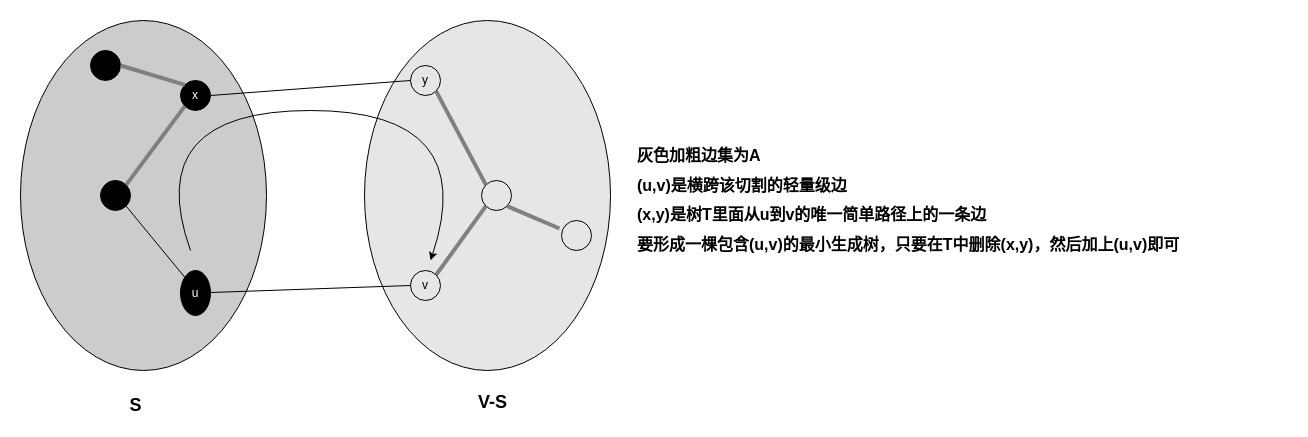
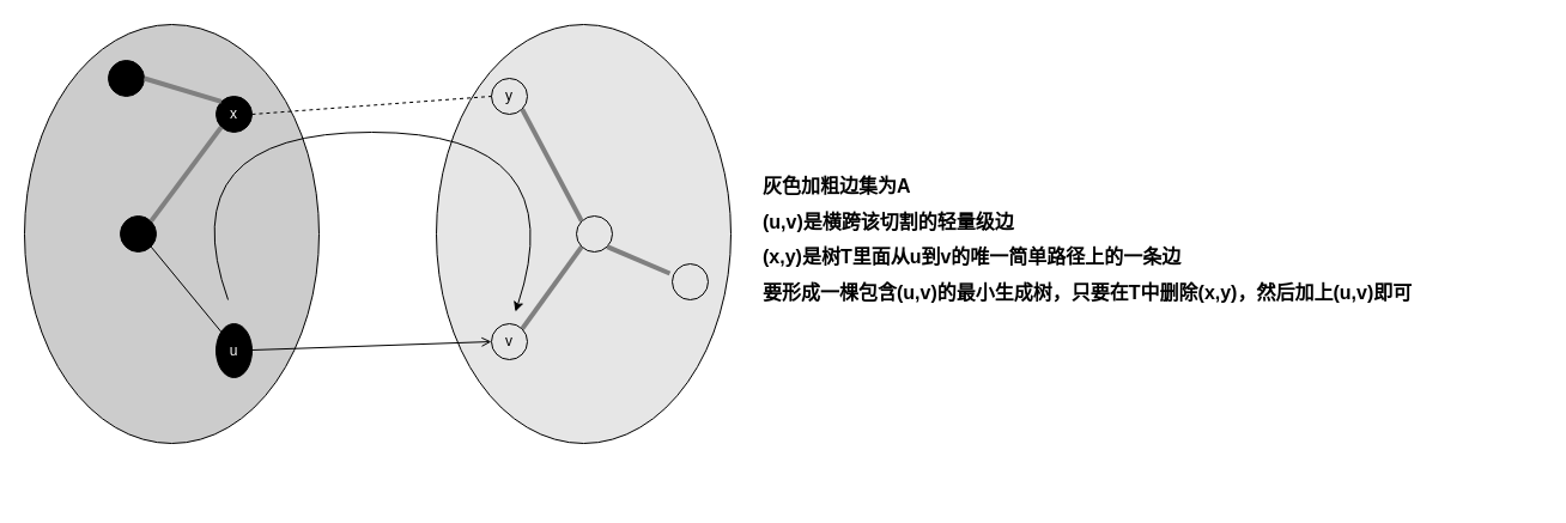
  <mxCell id="0" />
  <mxCell id="1" parent="0" />
  <mxCell id="2" value="" style="ellipse;whiteSpace=wrap;html=1;rounded=0;fontColor=#000000;strokeColor=#000000;gradientColor=none;fillColor=#CCCCCC;" vertex="1" parent="1"><mxGeometry x="20" y="20" width="246" height="350" as="geometry" /></mxCell>
  <mxCell id="3" value="" style="ellipse;whiteSpace=wrap;html=1;rounded=0;fontColor=#000000;strokeColor=#000000;gradientColor=none;fillColor=#E6E6E6;" vertex="1" parent="1"><mxGeometry x="364" y="20" width="246" height="350" as="geometry" /></mxCell>
  <mxCell id="4" value="" style="ellipse;whiteSpace=wrap;html=1;aspect=fixed;rounded=0;fontColor=#000000;fillColor=none;gradientColor=none;strokeColor=#000000;" vertex="1" parent="1"><mxGeometry x="481" y="180" width="30" height="30" as="geometry" /></mxCell>
  <mxCell id="5" value="&lt;font color=&quot;#ffffff&quot;&gt;u&lt;/font&gt;" style="ellipse;whiteSpace=wrap;html=1;aspect=fixed;rounded=0;fontColor=#000000;gradientColor=none;strokeColor=#000000;fillColor=#000000;" vertex="1" parent="1"><mxGeometry x="180" y="270" width="30" height="45" as="geometry" /></mxCell>
  <mxCell id="6" value="" style="ellipse;whiteSpace=wrap;html=1;aspect=fixed;rounded=0;fontColor=#000000;gradientColor=none;strokeColor=#000000;fillColor=#000000;" vertex="1" parent="1"><mxGeometry x="100" y="180" width="30" height="30" as="geometry" /></mxCell>
  <mxCell id="7" value="&lt;font color=&quot;#ffffff&quot;&gt;x&lt;/font&gt;" style="ellipse;whiteSpace=wrap;html=1;aspect=fixed;rounded=0;fontColor=#000000;gradientColor=none;strokeColor=#000000;fillColor=#000000;" vertex="1" parent="1"><mxGeometry x="180" y="80" width="30" height="30" as="geometry" /></mxCell>
  <mxCell id="8" value="v" style="ellipse;whiteSpace=wrap;html=1;aspect=fixed;rounded=0;fontColor=#000000;fillColor=none;gradientColor=none;strokeColor=#000000;" vertex="1" parent="1"><mxGeometry x="410" y="270" width="30" height="30" as="geometry" /></mxCell>
  <mxCell id="9" value="y" style="ellipse;whiteSpace=wrap;html=1;aspect=fixed;rounded=0;fontColor=#000000;fillColor=none;gradientColor=none;strokeColor=#000000;" vertex="1" parent="1"><mxGeometry x="410" y="65" width="30" height="30" as="geometry" /></mxCell>
  <mxCell id="10" value="" style="ellipse;whiteSpace=wrap;html=1;aspect=fixed;rounded=0;fontColor=#000000;gradientColor=none;strokeColor=#000000;fillColor=#000000;" vertex="1" parent="1"><mxGeometry x="90" y="50" width="30" height="30" as="geometry" /></mxCell>
  <mxCell id="11" value="" style="ellipse;whiteSpace=wrap;html=1;aspect=fixed;rounded=0;fontColor=#000000;fillColor=none;gradientColor=none;strokeColor=#000000;" vertex="1" parent="1"><mxGeometry x="561" y="220" width="30" height="30" as="geometry" /></mxCell>
  <mxCell id="12" value="" style="endArrow=none;html=1;fontColor=#000000;entryX=1;entryY=0.5;entryDx=0;entryDy=0;exitX=0;exitY=0;exitDx=0;exitDy=0;strokeColor=#808080;strokeWidth=4;" edge="1" parent="1" source="7" target="10"><mxGeometry width="50" height="50" relative="1" as="geometry"><mxPoint x="340" y="260" as="sourcePoint" /><mxPoint x="390" y="210" as="targetPoint" /></mxGeometry></mxCell>
  <mxCell id="13" value="" style="endArrow=none;html=1;fontColor=#000000;entryX=1;entryY=0;entryDx=0;entryDy=0;exitX=0;exitY=1;exitDx=0;exitDy=0;strokeColor=#808080;strokeWidth=4;" edge="1" parent="1" source="7" target="6"><mxGeometry width="50" height="50" relative="1" as="geometry"><mxPoint x="194.393" y="94.393" as="sourcePoint" /><mxPoint x="130" y="75" as="targetPoint" /></mxGeometry></mxCell>
  <mxCell id="14" value="" style="endArrow=none;html=1;fontColor=#000000;entryX=1;entryY=1;entryDx=0;entryDy=0;exitX=0;exitY=0;exitDx=0;exitDy=0;strokeColor=#000000;" edge="1" parent="1" source="5" target="6"><mxGeometry width="50" height="50" relative="1" as="geometry"><mxPoint x="194.393" y="115.607" as="sourcePoint" /><mxPoint x="135.607" y="194.393" as="targetPoint" /></mxGeometry></mxCell>
- <mxCell id="15" value="" style="endArrow=none;html=1;fontColor=#000000;entryX=0;entryY=0.5;entryDx=0;entryDy=0;exitX=1;exitY=0.5;exitDx=0;exitDy=0;strokeColor=#000000;" edge="1" parent="1" source="7" target="9"><mxGeometry width="50" height="50" relative="1" as="geometry"><mxPoint x="204.393" y="125.607" as="sourcePoint" /><mxPoint x="145.607" y="204.393" as="targetPoint" /></mxGeometry></mxCell>
+ <mxCell id="15" value="" style="endArrow=none;html=1;fontColor=#000000;entryX=0;entryY=0.5;entryDx=0;entryDy=0;exitX=1;exitY=0.5;exitDx=0;exitDy=0;strokeColor=#000000;dashed=1;" edge="1" parent="1" source="7" target="9"><mxGeometry width="50" height="50" relative="1" as="geometry"><mxPoint x="204.393" y="125.607" as="sourcePoint" /><mxPoint x="145.607" y="204.393" as="targetPoint" /></mxGeometry></mxCell>
  <mxCell id="16" value="" style="endArrow=none;html=1;fontColor=#000000;entryX=1;entryY=1;entryDx=0;entryDy=0;exitX=0;exitY=0;exitDx=0;exitDy=0;strokeColor=#808080;strokeWidth=4;" edge="1" parent="1" source="4" target="9"><mxGeometry width="50" height="50" relative="1" as="geometry"><mxPoint x="220" y="105" as="sourcePoint" /><mxPoint x="420" y="105" as="targetPoint" /></mxGeometry></mxCell>
  <mxCell id="17" value="" style="endArrow=none;html=1;fontColor=#000000;entryX=1;entryY=0;entryDx=0;entryDy=0;exitX=0;exitY=1;exitDx=0;exitDy=0;strokeColor=#808080;strokeWidth=4;" edge="1" parent="1" source="4" target="8"><mxGeometry width="50" height="50" relative="1" as="geometry"><mxPoint x="481.003" y="288.783" as="sourcePoint" /><mxPoint x="431.217" y="209.997" as="targetPoint" /></mxGeometry></mxCell>
  <mxCell id="18" value="" style="endArrow=none;html=1;fontColor=#000000;entryX=-0.067;entryY=0.267;entryDx=0;entryDy=0;exitX=1;exitY=1;exitDx=0;exitDy=0;entryPerimeter=0;strokeColor=#808080;strokeWidth=4;" edge="1" parent="1" source="4" target="11"><mxGeometry width="50" height="50" relative="1" as="geometry"><mxPoint x="495.393" y="215.607" as="sourcePoint" /><mxPoint x="445.607" y="284.393" as="targetPoint" /></mxGeometry></mxCell>
  <mxCell id="19" value="" style="curved=1;endArrow=classic;html=1;fontColor=#000000;strokeColor=#000000;" edge="1" parent="1"><mxGeometry width="50" height="50" relative="1" as="geometry"><mxPoint x="190" y="250" as="sourcePoint" /><mxPoint x="430" y="260" as="targetPoint" /><Array as="points"><mxPoint x="140" y="110" /><mxPoint x="480" y="110" /></Array></mxGeometry></mxCell>
- <mxCell id="20" value="&lt;font style=&quot;font-size: 18px&quot;&gt;&lt;b&gt;S&lt;/b&gt;&lt;/font&gt;" style="text;html=1;align=center;verticalAlign=middle;resizable=0;points=[];autosize=1;strokeColor=none;fontColor=#000000;" vertex="1" parent="1"><mxGeometry x="120" y="395" width="30" height="20" as="geometry" /></mxCell>
- <mxCell id="21" value="&lt;div style=&quot;text-align: center&quot;&gt;&lt;span style=&quot;font-size: 18px&quot;&gt;&lt;font face=&quot;helvetica&quot;&gt;&lt;b&gt;V-S&lt;/b&gt;&lt;/font&gt;&lt;/span&gt;&lt;/div&gt;" style="text;whiteSpace=wrap;html=1;fontColor=#000000;" vertex="1" parent="1"><mxGeometry x="476" y="385" width="40" height="30" as="geometry" /></mxCell>
- <mxCell id="22" value="" style="endArrow=none;html=1;fontColor=#000000;entryX=0;entryY=0.5;entryDx=0;entryDy=0;strokeColor=#000000;" edge="1" parent="1" source="5" target="8"><mxGeometry width="50" height="50" relative="1" as="geometry"><mxPoint x="516.607" y="215.607" as="sourcePoint" /><mxPoint x="568.99" y="238.01" as="targetPoint" /></mxGeometry></mxCell>
+ <mxCell id="22" value="" style="endArrow=open;html=1;fontColor=#000000;entryX=0;entryY=0.5;entryDx=0;entryDy=0;strokeColor=#000000;" edge="1" parent="1" source="5" target="8"><mxGeometry width="50" height="50" relative="1" as="geometry"><mxPoint x="516.607" y="215.607" as="sourcePoint" /><mxPoint x="568.99" y="238.01" as="targetPoint" /></mxGeometry></mxCell>
  <mxCell id="23" value="&lt;h1 style=&quot;font-size: 16px&quot;&gt;&lt;br&gt;&lt;/h1&gt;&lt;h1 style=&quot;font-size: 16px&quot;&gt;灰色加粗边集为A&lt;/h1&gt;&lt;h1 style=&quot;font-size: 16px&quot;&gt;(u,v)是横跨该切割的轻量级边&lt;/h1&gt;&lt;h1 style=&quot;font-size: 16px&quot;&gt;(x,y)是树T里面从u到v的唯一简单路径上的一条边&lt;/h1&gt;&lt;h1 style=&quot;font-size: 16px&quot;&gt;要形成一棵包含(u,v)的最小生成树，只要在T中删除(x,y)，然后加上(u,v)即可&lt;/h1&gt;&lt;p style=&quot;font-size: 16px&quot;&gt;&lt;br&gt;&lt;/p&gt;" style="text;html=1;strokeColor=none;fillColor=none;spacing=5;spacingTop=-20;whiteSpace=wrap;overflow=hidden;rounded=0;fontColor=#000000;" vertex="1" parent="1"><mxGeometry x="632" y="115" width="654" height="160" as="geometry" /></mxCell>
